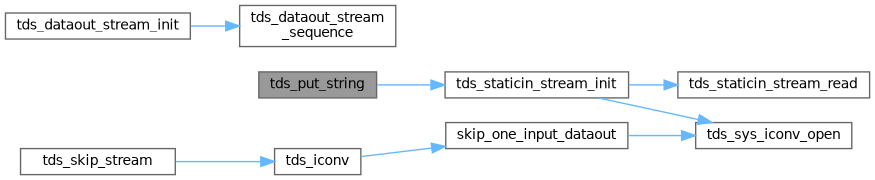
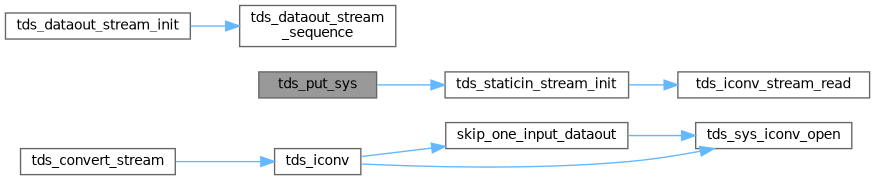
  digraph {
    rankdir=LR
    node [color=grey40 fillcolor=white fontname=Helvetica fontsize=10 shape=box style=filled]
    edge [color=steelblue1 fontname=Helvetica fontsize=10 labelfontname=Helvetica labelfontsize=10 style=solid]
-   n1 [color=gray40 fillcolor=grey60 fontcolor=black height=0.2 label=tds_put_string width=0.4]
+   n1 [color=gray40 fillcolor=grey60 fontcolor=black height=0.2 label=tds_put_sys width=0.4]
    n2 [height=0.2 label=tds_staticin_stream_init width=0.4]
-   n3 [height=0.2 label=tds_skip_stream width=0.4]
+   n3 [height=0.2 label=tds_convert_stream width=0.4]
    n4 [height=0.2 label=tds_iconv width=0.4]
    n5 [height=0.2 label=tds_dataout_stream_init width=0.4]
    n6 [height=0.2 label="tds_dataout_stream\l_sequence" width=0.4]
-   n7 [height=0.2 label=tds_staticin_stream_read width=0.4]
+   n7 [height=0.2 label=tds_iconv_stream_read width=0.4]
    n8 [height=0.2 label=skip_one_input_dataout width=0.4]
    n9 [height=0.2 label=tds_sys_iconv_open width=0.4]
    n1 -> n2
    n2 -> n7
    n3 -> n4
    n4 -> n8
-   n2 -> n9
+   n4 -> n9
    n5 -> n6
    n8 -> n9
  }
